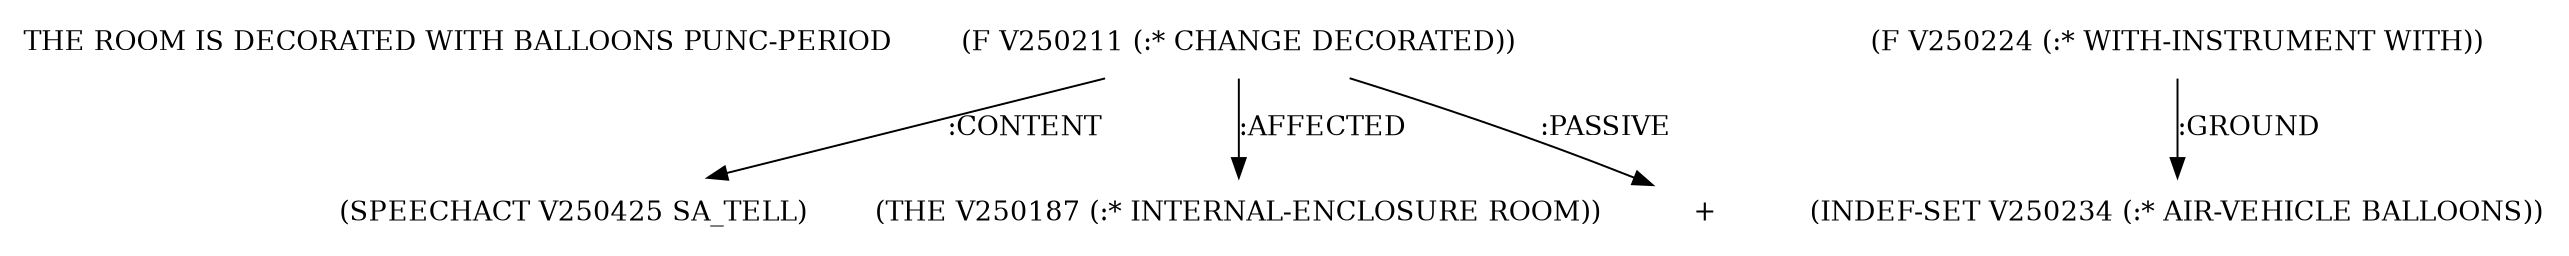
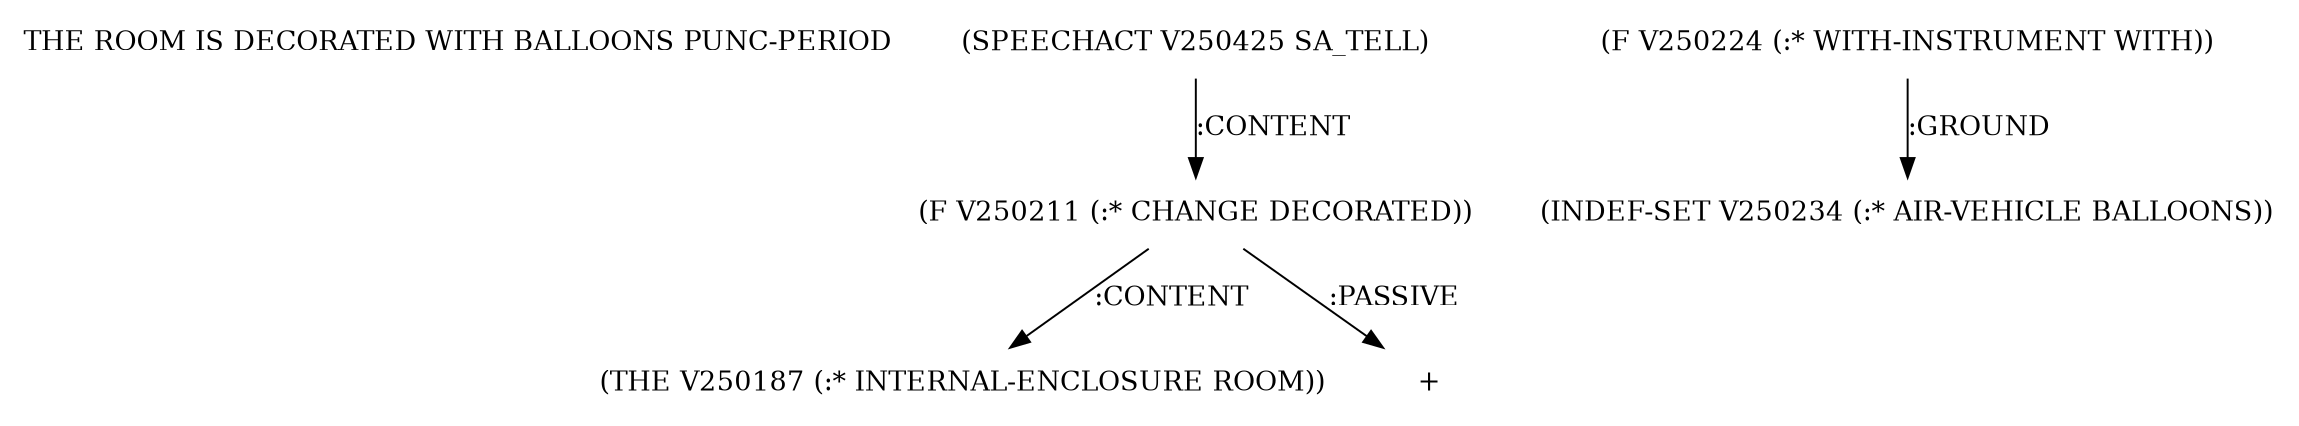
  digraph {
    node [shape=none]
    "THE ROOM IS DECORATED WITH BALLOONS PUNC-PERIOD"
    n2 [label="(SPEECHACT V250425 SA_TELL)"]
    n3 [label="(F V250211 (:* CHANGE DECORATED))"]
    n4 [label="(THE V250187 (:* INTERNAL-ENCLOSURE ROOM))"]
    n5 [label="+"]
    n6 [label="(F V250224 (:* WITH-INSTRUMENT WITH))"]
    n7 [label="(INDEF-SET V250234 (:* AIR-VEHICLE BALLOONS))"]
-   n3 -> n2 [label=":CONTENT"]
-   n3 -> n4 [label=":AFFECTED"]
+   n2 -> n3 [label=":CONTENT"]
+   n3 -> n4 [label=":CONTENT"]
    n3 -> n5 [label=":PASSIVE"]
    n6 -> n7 [label=":GROUND"]
  }
